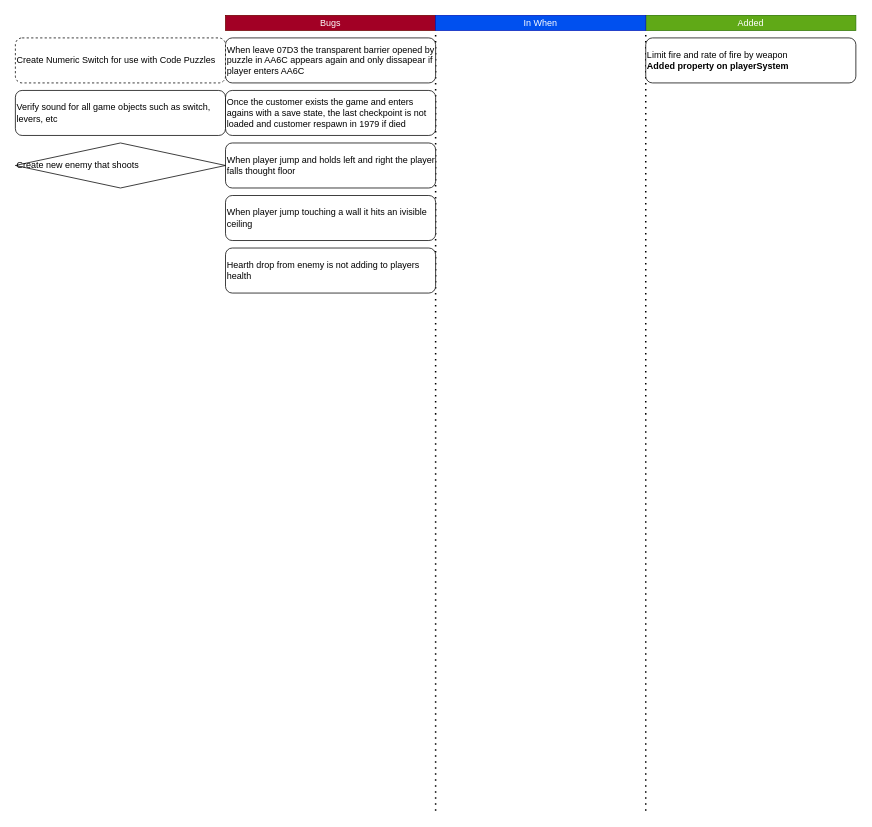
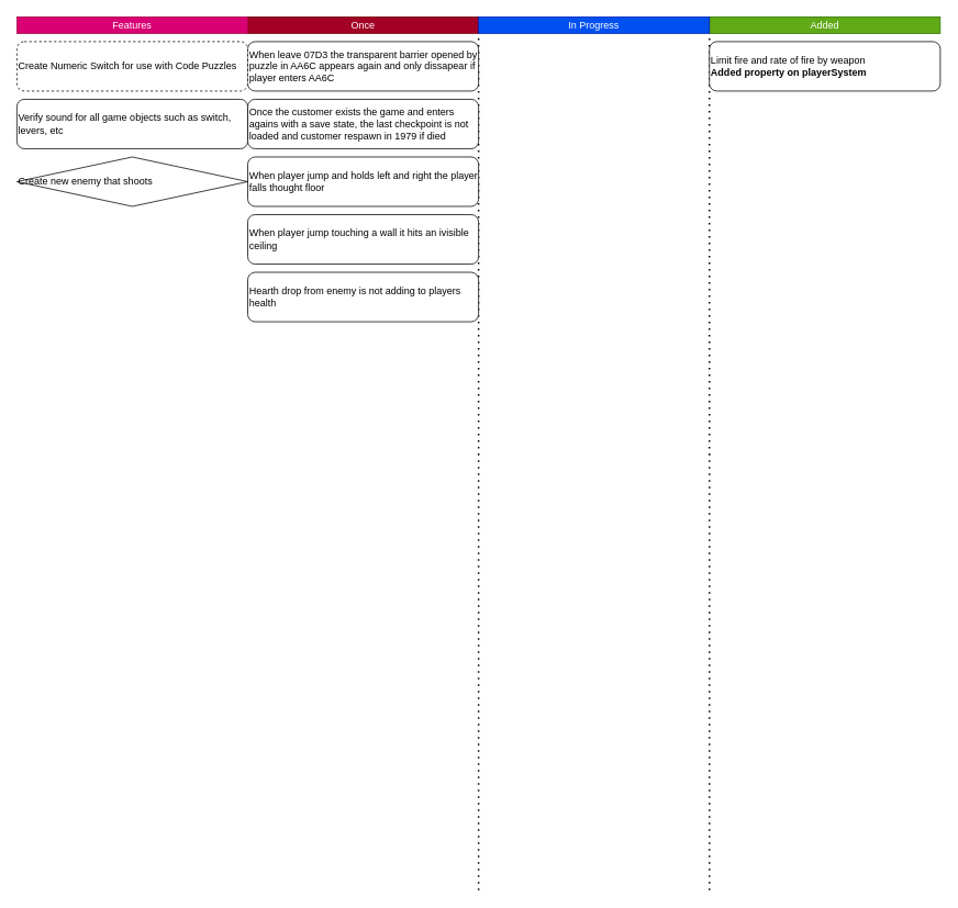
  <mxCell id="0" />
  <mxCell id="1" parent="0" />
- <mxCell id="2" value="Bugs" style="text;html=1;strokeColor=#6F0000;fillColor=#a20025;align=center;verticalAlign=middle;whiteSpace=wrap;rounded=0;fontColor=#ffffff;" parent="1" vertex="1"><mxGeometry y="20" width="280" height="20" as="geometry" x="300" /></mxCell>
+ <mxCell id="2" value="Once" style="text;html=1;strokeColor=#6F0000;fillColor=#a20025;align=center;verticalAlign=middle;whiteSpace=wrap;rounded=0;fontColor=#ffffff;" parent="1" vertex="1"><mxGeometry y="20" width="280" height="20" as="geometry" x="300" /></mxCell>
  <mxCell id="3" value="Added" style="text;html=1;strokeColor=#2D7600;fillColor=#60a917;align=center;verticalAlign=middle;whiteSpace=wrap;rounded=0;fontColor=#ffffff;" parent="1" vertex="1"><mxGeometry x="860" y="20" width="280" height="20" as="geometry" /></mxCell>
- <mxCell id="4" value="In When" style="text;html=1;strokeColor=#001DBC;fillColor=#0050ef;align=center;verticalAlign=middle;whiteSpace=wrap;rounded=0;fontColor=#ffffff;" parent="1" vertex="1"><mxGeometry x="580" y="20" width="280" height="20" as="geometry" /></mxCell>
+ <mxCell id="4" value="In Progress" style="text;html=1;strokeColor=#001DBC;fillColor=#0050ef;align=center;verticalAlign=middle;whiteSpace=wrap;rounded=0;fontColor=#ffffff;" parent="1" vertex="1"><mxGeometry x="580" y="20" width="280" height="20" as="geometry" /></mxCell>
  <mxCell id="5" value="" style="endArrow=none;dashed=1;html=1;dashPattern=1 3;strokeWidth=2;" parent="1" edge="1"><mxGeometry width="50" height="50" relative="1" as="geometry"><mxPoint x="580" y="1080" as="sourcePoint" /><mxPoint x="580" y="40" as="targetPoint" /></mxGeometry></mxCell>
  <mxCell id="6" value="" style="endArrow=none;dashed=1;html=1;dashPattern=1 3;strokeWidth=2;" parent="1" edge="1"><mxGeometry width="50" height="50" relative="1" as="geometry"><mxPoint x="860" y="1080" as="sourcePoint" /><mxPoint x="860" y="40" as="targetPoint" /></mxGeometry></mxCell>
  <mxCell id="7" value="When leave 07D3 the transparent barrier opened by puzzle in AA6C appears again and only dissapear if player enters AA6C" style="rounded=1;whiteSpace=wrap;html=1;align=left;" parent="1" vertex="1"><mxGeometry y="50" width="280" height="60" as="geometry" x="300" /></mxCell>
  <mxCell id="8" value="Once the customer exists the game and enters agains with a save state, the last checkpoint is not loaded and customer respawn in 1979 if died" style="rounded=1;whiteSpace=wrap;html=1;align=left;" parent="1" vertex="1"><mxGeometry y="120" width="280" height="60" as="geometry" x="300" /></mxCell>
  <mxCell id="9" value="When player jump and holds left and right the player falls thought floor" style="rounded=1;whiteSpace=wrap;html=1;align=left;" parent="1" vertex="1"><mxGeometry y="190" width="280" height="60" as="geometry" x="300" /></mxCell>
  <mxCell id="10" value="When player jump touching a wall it hits an ivisible ceiling" style="rounded=1;whiteSpace=wrap;html=1;align=left;" parent="1" vertex="1"><mxGeometry y="260" width="280" height="60" as="geometry" x="300" /></mxCell>
  <mxCell id="11" value="Hearth drop from enemy is not adding to players health" style="rounded=1;whiteSpace=wrap;html=1;align=left;" parent="1" vertex="1"><mxGeometry y="330" width="280" height="60" as="geometry" x="300" /></mxCell>
+ <mxCell id="12" value="Features" style="text;html=1;strokeColor=#A50040;fillColor=#d80073;align=center;verticalAlign=middle;whiteSpace=wrap;rounded=0;fontColor=#ffffff;" parent="1" vertex="1"><mxGeometry x="20" y="20" width="280" height="20" as="geometry" /></mxCell>
  <mxCell id="13" value="Create Numeric Switch for use with Code Puzzles" style="rounded=1;whiteSpace=wrap;html=1;align=left;dashed=1;" parent="1" vertex="1"><mxGeometry x="20" y="50" width="280" height="60" as="geometry" /></mxCell>
  <mxCell id="14" value="Verify sound for all game objects such as switch, levers, etc" style="rounded=1;whiteSpace=wrap;html=1;align=left;" parent="1" vertex="1"><mxGeometry x="20" y="120" width="280" height="60" as="geometry" /></mxCell>
  <mxCell id="15" value="Create new enemy that shoots" style="rhombus;whiteSpace=wrap;html=1;align=left;" parent="1" vertex="1"><mxGeometry x="20" y="190" width="280" height="60" as="geometry" /></mxCell>
  <mxCell id="16" value="Limit fire and rate of fire by weapon&lt;br&gt;&lt;b&gt;Added property on playerSystem&lt;/b&gt;" style="rounded=1;whiteSpace=wrap;html=1;align=left;" parent="1" vertex="1"><mxGeometry x="860" y="50" width="280" height="60" as="geometry" /></mxCell>
